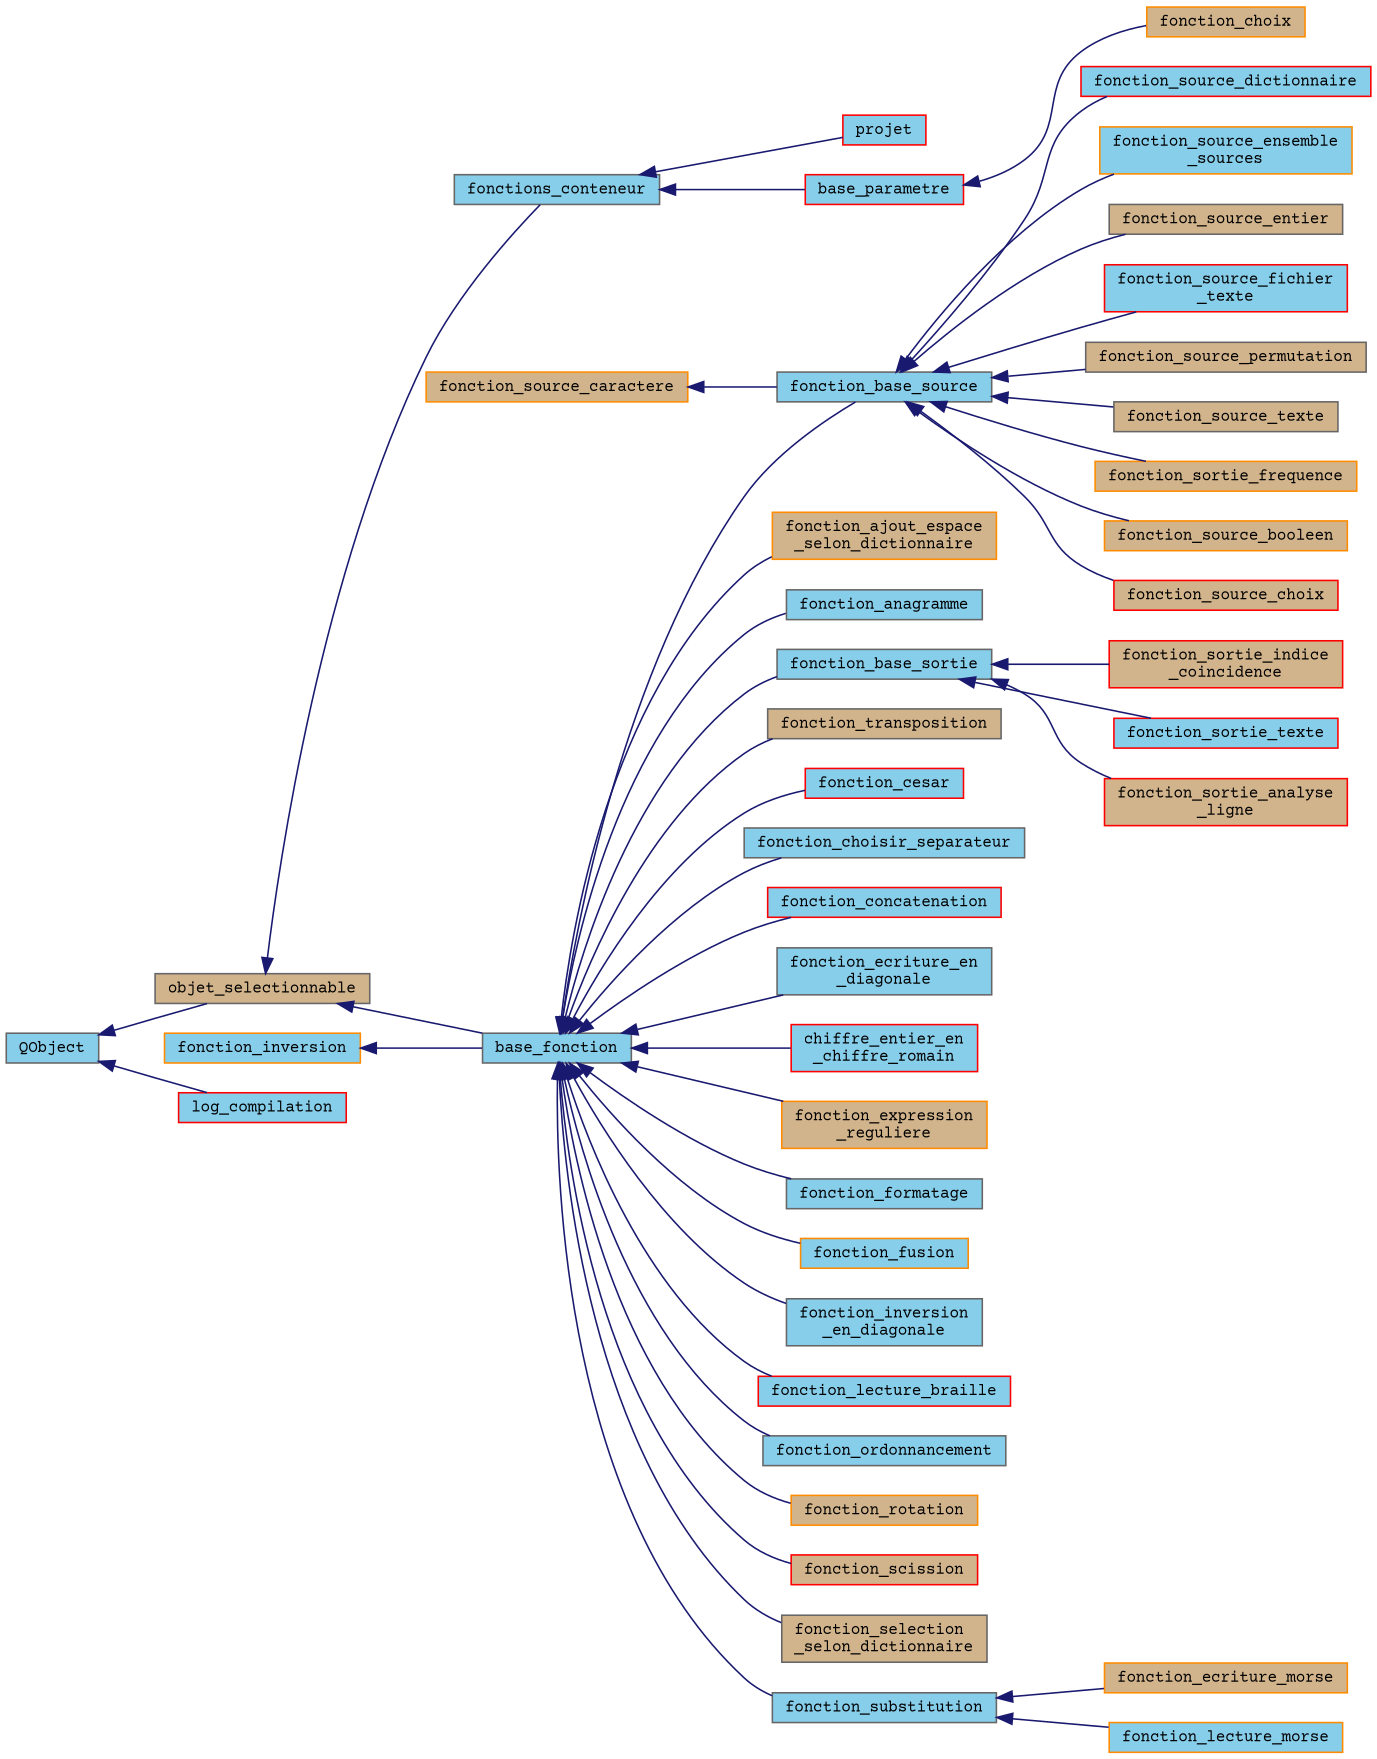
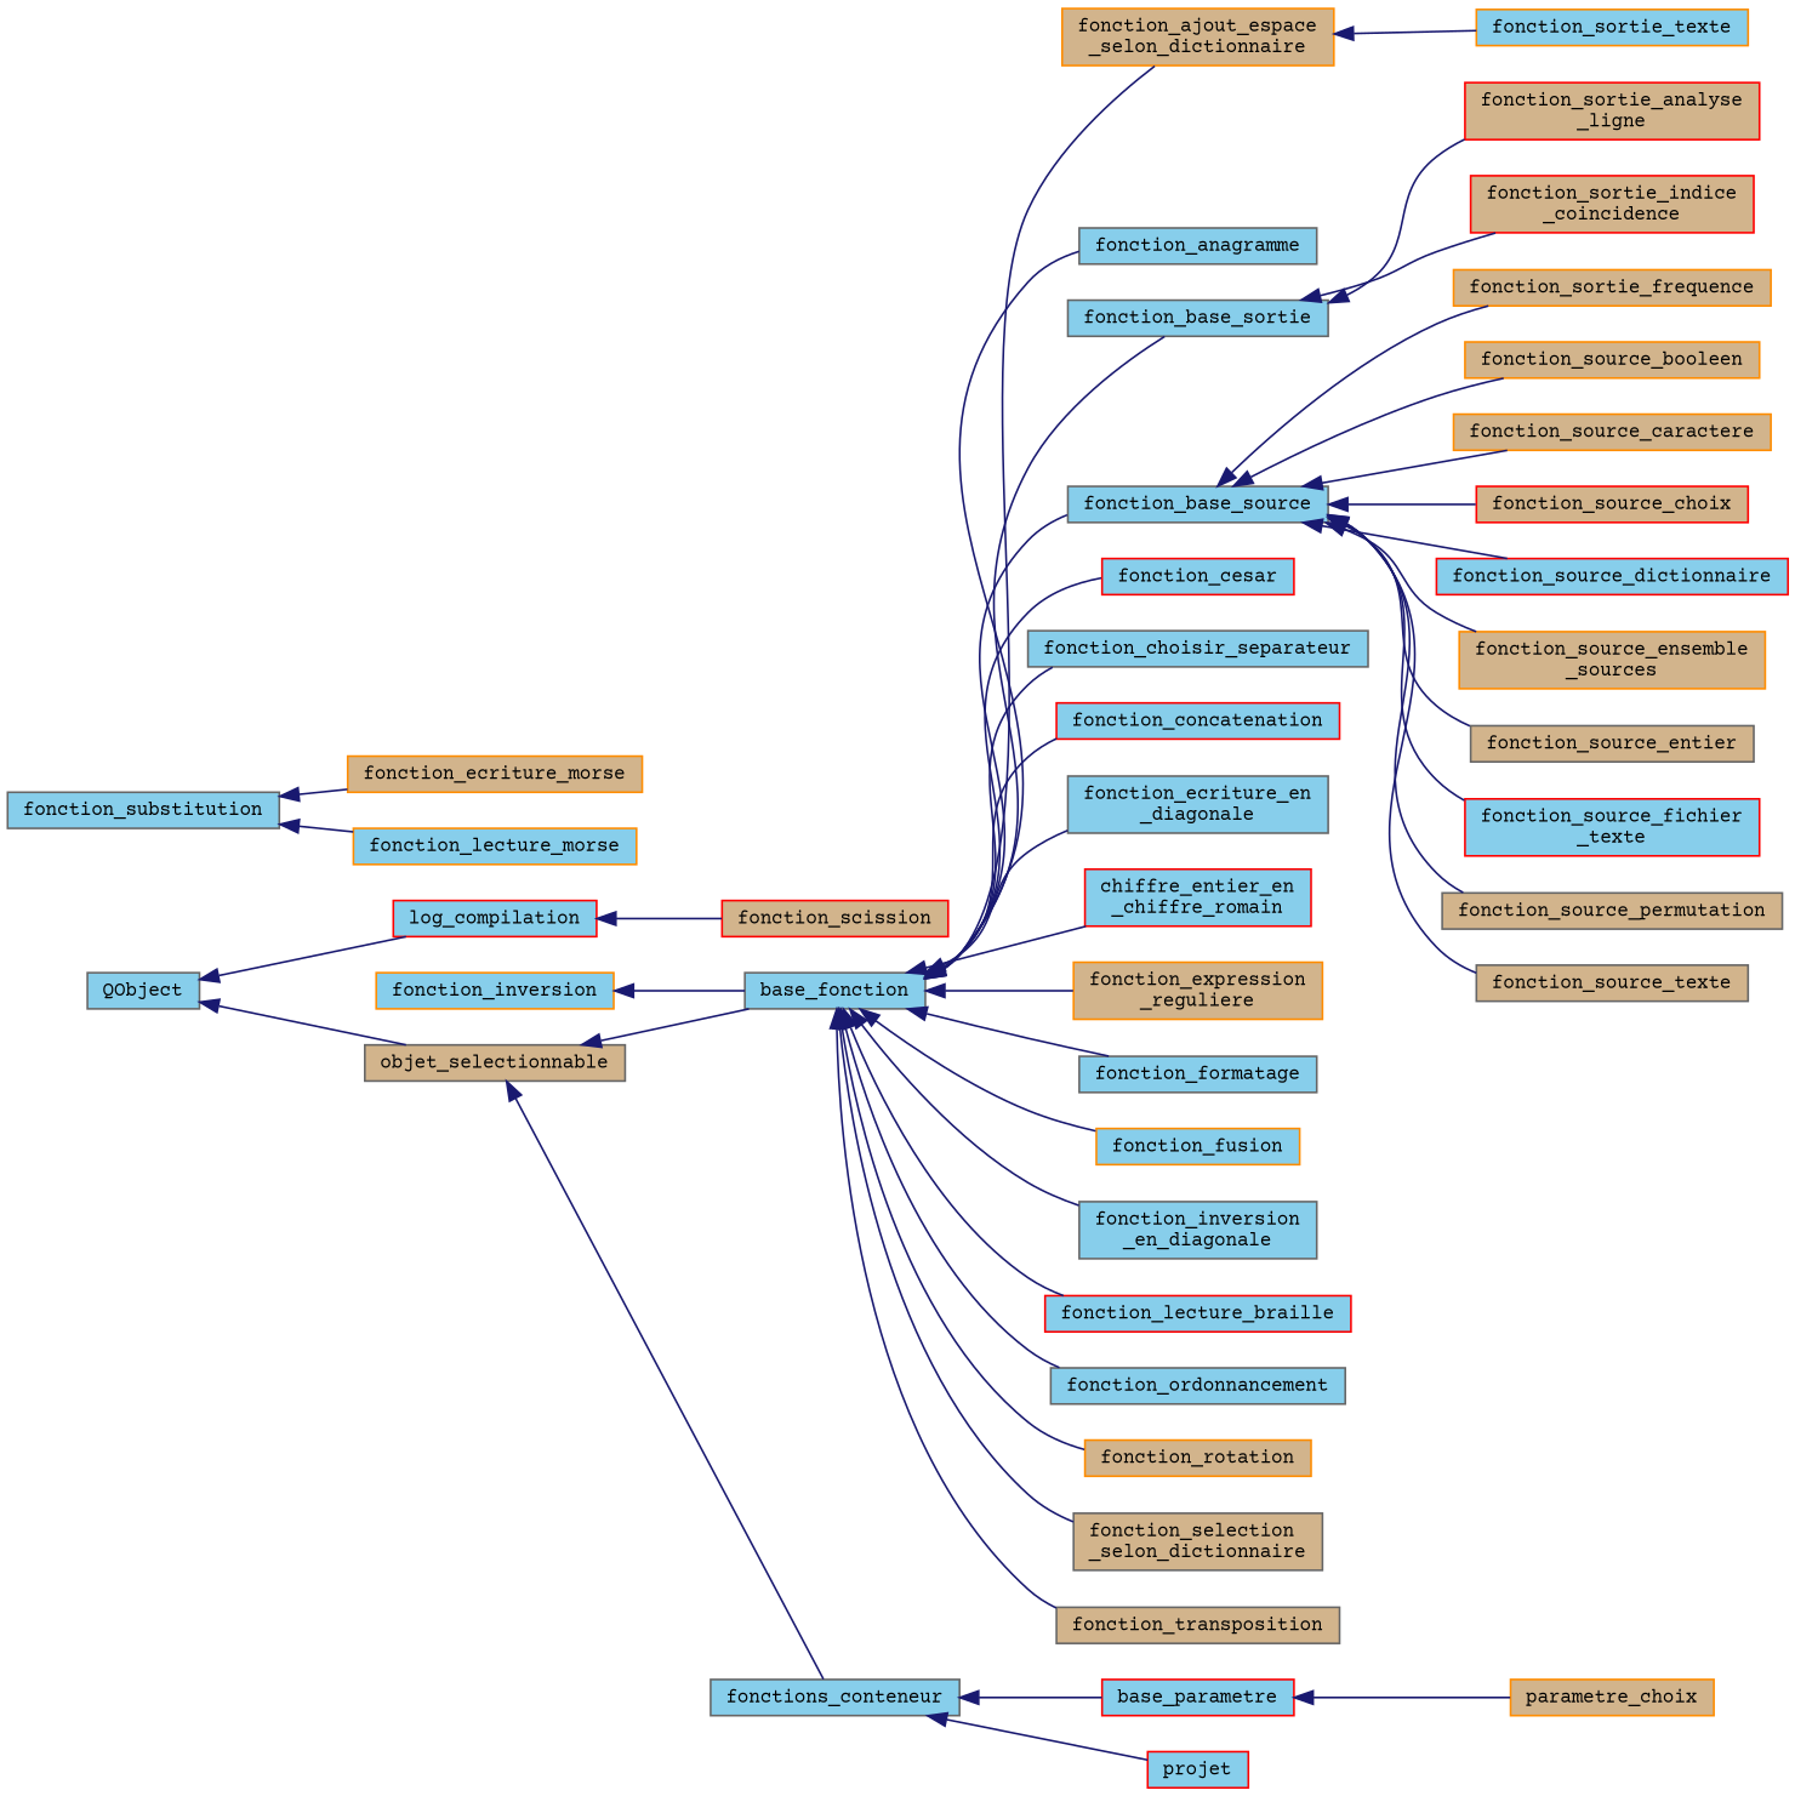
  digraph {
    fontname="Courier Prime"
    rankdir=LR
    node [color=gray40 fillcolor=skyblue fontname="Courier Prime" fontsize=10 shape=record style=filled]
    edge [color=midnightblue dir=back fontname="Courier Prime" fontsize=10 labelfontname=Helvetica labelfontsize=10 style=solid]
    n1 [height=0.2 label=QObject width=0.4]
    n2 [color=red height=0.2 label=log_compilation width=0.4]
    n3 [fillcolor=tan height=0.2 label=objet_selectionnable width=0.4]
    n4 [height=0.2 label=base_fonction width=0.4]
    n5 [height=0.2 label=fonctions_conteneur width=0.4]
    n6 [color=darkorange fillcolor=tan height=0.2 label="fonction_ajout_espace\l_selon_dictionnaire" width=0.4]
    n7 [height=0.2 label=fonction_anagramme width=0.4]
    n8 [height=0.2 label=fonction_base_sortie width=0.4]
    n9 [height=0.2 label=fonction_base_source width=0.4]
    n10 [color=red height=0.2 label=fonction_cesar width=0.4]
    n11 [height=0.2 label=fonction_choisir_separateur width=0.4]
    n12 [color=red height=0.2 label=fonction_concatenation width=0.4]
    n13 [height=0.2 label="fonction_ecriture_en\l_diagonale" width=0.4]
    n14 [color=red height=0.2 label="chiffre_entier_en\l_chiffre_romain" width=0.4]
    n15 [color=darkorange fillcolor=tan height=0.2 label="fonction_expression\l_reguliere" width=0.4]
    n16 [height=0.2 label=fonction_formatage width=0.4]
    n17 [color=darkorange height=0.2 label=fonction_fusion width=0.4]
    n18 [height=0.2 label="fonction_inversion\l_en_diagonale" width=0.4]
    n19 [color=red height=0.2 label=fonction_lecture_braille width=0.4]
    n20 [height=0.2 label=fonction_ordonnancement width=0.4]
    n21 [color=darkorange fillcolor=tan height=0.2 label=fonction_rotation width=0.4]
    n22 [color=red fillcolor=tan height=0.2 label=fonction_scission width=0.4]
    n23 [fillcolor=tan height=0.2 label="fonction_selection\l_selon_dictionnaire" width=0.4]
    n24 [height=0.2 label=fonction_substitution width=0.4]
    n25 [fillcolor=tan height=0.2 label=fonction_transposition width=0.4]
    n26 [color=red height=0.2 label=base_parametre width=0.4]
    n27 [color=red height=0.2 label=projet width=0.4]
    n28 [color=red fillcolor=tan height=0.2 label="fonction_sortie_analyse\l_ligne" width=0.4]
    n29 [color=red fillcolor=tan height=0.2 label="fonction_sortie_indice\l_coincidence" width=0.4]
-   n30 [color=red height=0.2 label=fonction_sortie_texte width=0.4]
+   n30 [color=darkorange height=0.2 label=fonction_sortie_texte width=0.4]
    n31 [color=darkorange fillcolor=tan height=0.2 label=fonction_sortie_frequence width=0.4]
    n32 [color=darkorange fillcolor=tan height=0.2 label=fonction_source_booleen width=0.4]
    n33 [color=darkorange fillcolor=tan height=0.2 label=fonction_source_caractere width=0.4]
    n34 [color=red fillcolor=tan height=0.2 label=fonction_source_choix width=0.4]
    n35 [color=red height=0.2 label=fonction_source_dictionnaire width=0.4]
-   n36 [color=darkorange height=0.2 label="fonction_source_ensemble\l_sources" width=0.4]
+   n36 [color=darkorange fillcolor=tan height=0.2 label="fonction_source_ensemble\l_sources" width=0.4]
    n37 [fillcolor=tan height=0.2 label=fonction_source_entier width=0.4]
    n38 [color=red height=0.2 label="fonction_source_fichier\l_texte" width=0.4]
    n39 [fillcolor=tan height=0.2 label=fonction_source_permutation width=0.4]
    n40 [fillcolor=tan height=0.2 label=fonction_source_texte width=0.4]
    n41 [color=darkorange height=0.2 label=fonction_inversion width=0.4]
    n42 [color=darkorange fillcolor=tan height=0.2 label=fonction_ecriture_morse width=0.4]
    n43 [color=darkorange height=0.2 label=fonction_lecture_morse width=0.4]
-   n44 [color=darkorange fillcolor=tan height=0.2 label=fonction_choix width=0.4]
+   n44 [color=darkorange fillcolor=tan height=0.2 label=parametre_choix width=0.4]
    n1 -> n2
    n1 -> n3
    n3 -> n4
    n3 -> n5
    n4 -> n6
    n4 -> n7
    n4 -> n8
    n4 -> n9
    n4 -> n10
    n4 -> n11
    n4 -> n12
    n4 -> n13
    n4 -> n14
    n4 -> n15
    n4 -> n16
    n4 -> n17
    n4 -> n18
    n4 -> n19
    n4 -> n20
    n4 -> n21
-   n4 -> n22
+   n2 -> n22
    n4 -> n23
-   n4 -> n24
    n4 -> n25
    n5 -> n26
    n5 -> n27
    n8 -> n28
    n8 -> n29
-   n8 -> n30
+   n6 -> n30
    n9 -> n31
    n9 -> n32
-   n33 -> n9
+   n9 -> n33
    n9 -> n34
    n9 -> n35
    n9 -> n36
    n9 -> n37
    n9 -> n38
    n9 -> n39
    n9 -> n40
    n24 -> n42
    n24 -> n43
    n26 -> n44
    n41 -> n4
  }
